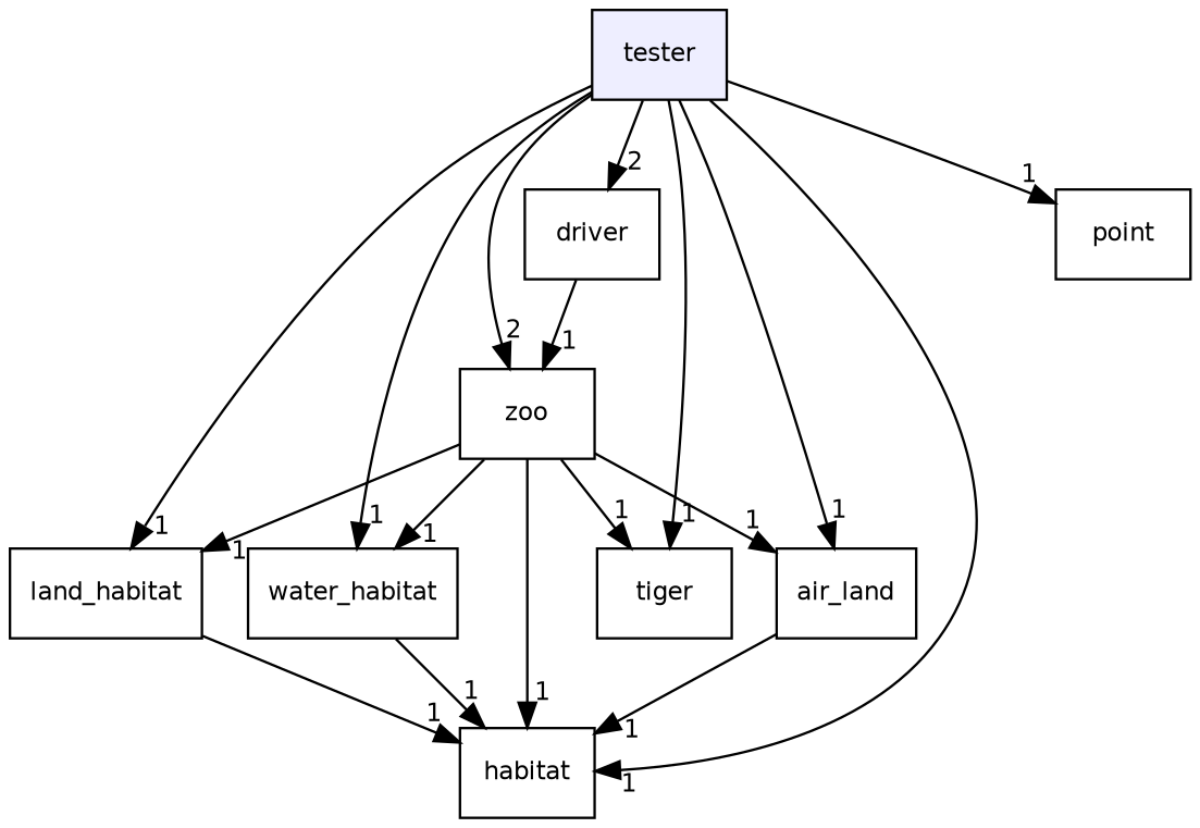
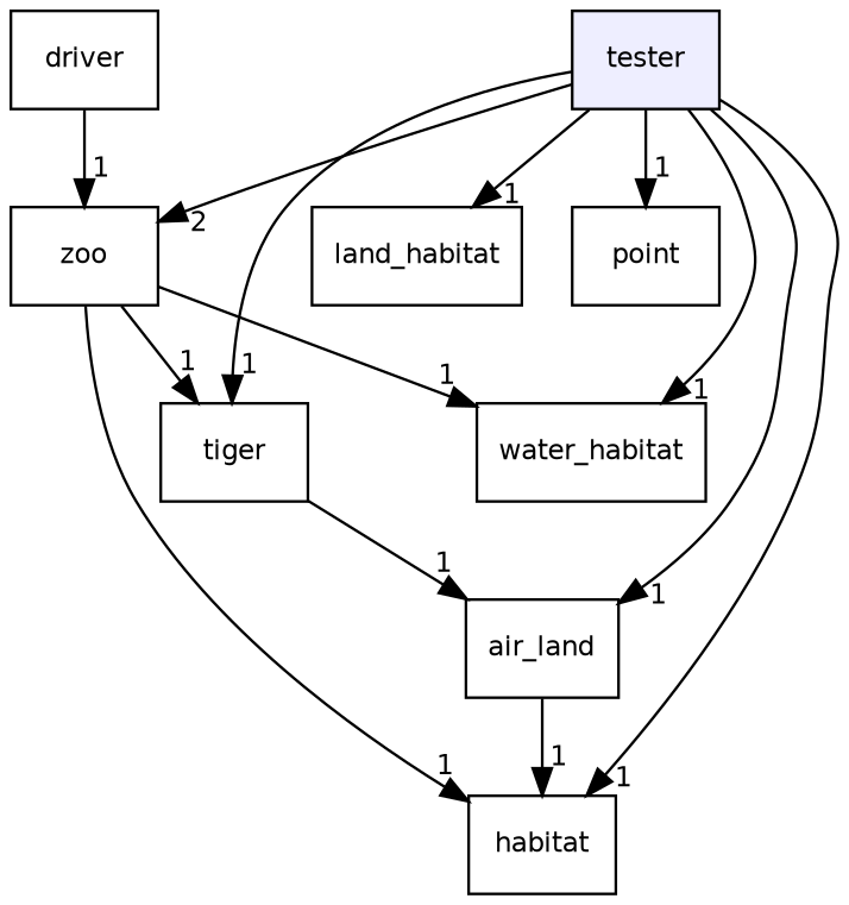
  digraph {
    compound=true
    node [fontname=Helvetica fontsize=10 shape=box]
    edge [headlabel=1 labeldistance=1.5 labelfontname=Helvetica labelfontsize=10]
    n1 [fillcolor="#eeeeff" label=tester pencolor=black style=filled]
    n2 [label=habitat]
    n3 [label=zoo]
    n4 [label=air_land]
    n5 [label=driver]
    n6 [label=land_habitat]
    n7 [label=point]
    n8 [label=tiger]
    n9 [label=water_habitat]
    n1 -> n2
    n1 -> n3 [headlabel=2]
    n1 -> n4
-   n1 -> n5 [headlabel=2]
    n1 -> n6
    n1 -> n7
    n1 -> n8
    n1 -> n9
    n3 -> n2
-   n3 -> n4
-   n3 -> n6
+   n8 -> n4
    n3 -> n8
    n3 -> n9
    n4 -> n2
    n5 -> n3
-   n6 -> n2
-   n9 -> n2
  }
